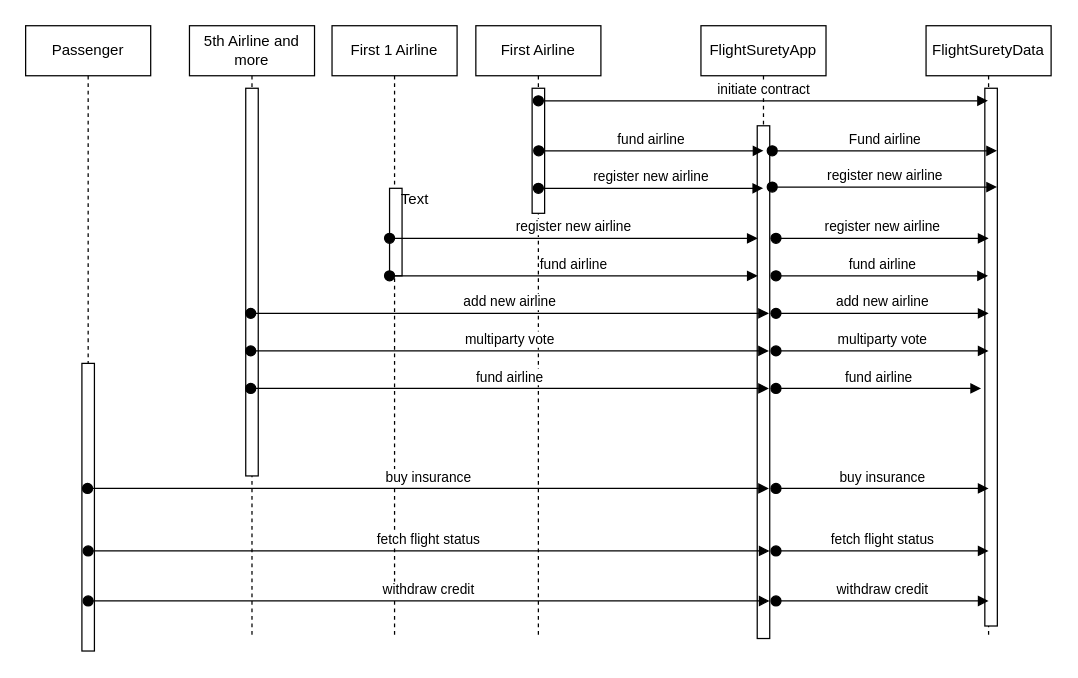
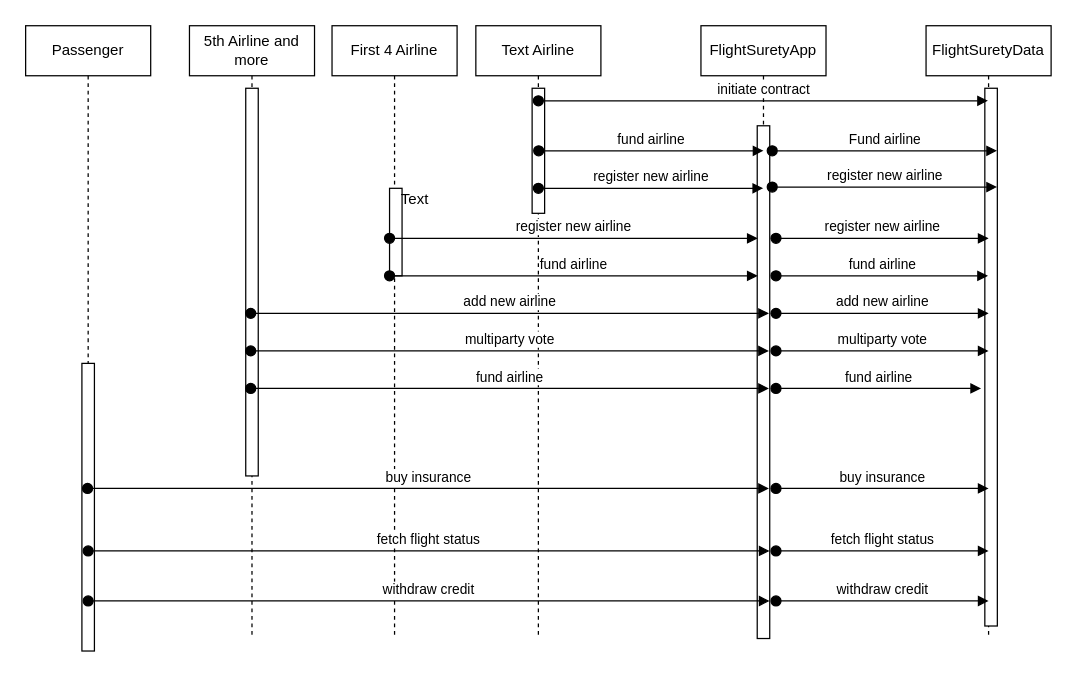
  <mxCell id="0" />
  <mxCell id="1" parent="0" />
  <mxCell id="2" value="FlightSuretyData" style="shape=umlLifeline;perimeter=lifelinePerimeter;whiteSpace=wrap;html=1;container=1;collapsible=0;recursiveResize=0;outlineConnect=0;" parent="1" vertex="1"><mxGeometry x="740" y="20" width="100" height="490" as="geometry" /></mxCell>
  <mxCell id="3" value="" style="html=1;points=[];perimeter=orthogonalPerimeter;" parent="1" vertex="1"><mxGeometry x="787" y="70" width="10" height="430" as="geometry" /></mxCell>
  <mxCell id="4" value="Passenger" style="shape=umlLifeline;perimeter=lifelinePerimeter;whiteSpace=wrap;html=1;container=1;collapsible=0;recursiveResize=0;outlineConnect=0;" parent="1" vertex="1"><mxGeometry x="20" y="20" width="100" height="490" as="geometry" /></mxCell>
  <mxCell id="5" value="" style="html=1;points=[];perimeter=orthogonalPerimeter;" parent="4" vertex="1"><mxGeometry x="45" y="270" width="10" height="230" as="geometry" /></mxCell>
  <mxCell id="6" value="5th Airline and more" style="shape=umlLifeline;perimeter=lifelinePerimeter;whiteSpace=wrap;html=1;container=1;collapsible=0;recursiveResize=0;outlineConnect=0;" parent="1" vertex="1"><mxGeometry x="151" y="20" width="100" height="490" as="geometry" /></mxCell>
  <mxCell id="7" value="" style="html=1;points=[];perimeter=orthogonalPerimeter;" parent="6" vertex="1"><mxGeometry x="45" y="50" width="10" height="310" as="geometry" /></mxCell>
- <mxCell id="8" value="First 1 Airline" style="shape=umlLifeline;perimeter=lifelinePerimeter;whiteSpace=wrap;html=1;container=1;collapsible=0;recursiveResize=0;outlineConnect=0;" vertex="1" parent="1"><mxGeometry x="265" y="20" width="100" height="490" as="geometry" /></mxCell>
+ <mxCell id="8" value="First 4 Airline" style="shape=umlLifeline;perimeter=lifelinePerimeter;whiteSpace=wrap;html=1;container=1;collapsible=0;recursiveResize=0;outlineConnect=0;" vertex="1" parent="1"><mxGeometry x="265" y="20" width="100" height="490" as="geometry" /></mxCell>
  <mxCell id="9" value="" style="html=1;points=[];perimeter=orthogonalPerimeter;" vertex="1" parent="8"><mxGeometry x="46" y="130" width="10" height="70" as="geometry" /></mxCell>
- <mxCell id="10" value="First Airline" style="shape=umlLifeline;perimeter=lifelinePerimeter;whiteSpace=wrap;html=1;container=1;collapsible=0;recursiveResize=0;outlineConnect=0;" parent="1" vertex="1"><mxGeometry x="380" y="20" width="100" height="490" as="geometry" /></mxCell>
+ <mxCell id="10" value="Text Airline" style="shape=umlLifeline;perimeter=lifelinePerimeter;whiteSpace=wrap;html=1;container=1;collapsible=0;recursiveResize=0;outlineConnect=0;" parent="1" vertex="1"><mxGeometry x="380" y="20" width="100" height="490" as="geometry" /></mxCell>
  <mxCell id="11" value="" style="html=1;points=[];perimeter=orthogonalPerimeter;" parent="10" vertex="1"><mxGeometry x="45" y="50" width="10" height="100" as="geometry" /></mxCell>
  <mxCell id="12" value="FlightSuretyApp" style="shape=umlLifeline;perimeter=lifelinePerimeter;whiteSpace=wrap;html=1;container=1;collapsible=0;recursiveResize=0;outlineConnect=0;" parent="1" vertex="1"><mxGeometry x="560" y="20" width="100" height="490" as="geometry" /></mxCell>
  <mxCell id="13" value="" style="html=1;points=[];perimeter=orthogonalPerimeter;" parent="12" vertex="1"><mxGeometry x="45" y="80" width="10" height="410" as="geometry" /></mxCell>
  <mxCell id="14" value="initiate contract" style="html=1;verticalAlign=bottom;startArrow=oval;startFill=1;endArrow=block;startSize=8;" edge="1" parent="1" target="2"><mxGeometry width="60" relative="1" as="geometry"><mxPoint x="430" y="80" as="sourcePoint" /><mxPoint x="500" y="80" as="targetPoint" /></mxGeometry></mxCell>
  <mxCell id="15" value="fund airline" style="html=1;verticalAlign=bottom;startArrow=oval;startFill=1;endArrow=block;startSize=8;" edge="1" parent="1"><mxGeometry width="60" relative="1" as="geometry"><mxPoint x="430.25" y="120" as="sourcePoint" /><mxPoint x="610" y="120" as="targetPoint" /></mxGeometry></mxCell>
  <mxCell id="16" value="register new airline" style="html=1;verticalAlign=bottom;startArrow=oval;startFill=1;endArrow=block;startSize=8;" edge="1" parent="1"><mxGeometry width="60" relative="1" as="geometry"><mxPoint x="430" y="150" as="sourcePoint" /><mxPoint x="609.75" y="150" as="targetPoint" /></mxGeometry></mxCell>
  <mxCell id="17" value="Fund airline" style="html=1;verticalAlign=bottom;startArrow=oval;startFill=1;endArrow=block;startSize=8;" edge="1" parent="1"><mxGeometry width="60" relative="1" as="geometry"><mxPoint x="617" y="120" as="sourcePoint" /><mxPoint x="796.75" y="120" as="targetPoint" /></mxGeometry></mxCell>
  <mxCell id="18" value="Text" style="text;html=1;align=center;verticalAlign=middle;resizable=0;points=[];autosize=1;" vertex="1" parent="1"><mxGeometry x="311" y="149" width="40" height="20" as="geometry" /></mxCell>
  <mxCell id="19" value="register new airline" style="html=1;verticalAlign=bottom;startArrow=oval;startFill=1;endArrow=block;startSize=8;" edge="1" parent="1"><mxGeometry width="60" relative="1" as="geometry"><mxPoint x="311" y="190" as="sourcePoint" /><mxPoint x="605.38" y="190" as="targetPoint" /></mxGeometry></mxCell>
  <mxCell id="20" value="add new airline" style="html=1;verticalAlign=bottom;startArrow=oval;startFill=1;endArrow=block;startSize=8;" edge="1" parent="1"><mxGeometry width="60" relative="1" as="geometry"><mxPoint x="200" y="250" as="sourcePoint" /><mxPoint x="614.38" y="250" as="targetPoint" /></mxGeometry></mxCell>
  <mxCell id="21" value="fund airline" style="html=1;verticalAlign=bottom;startArrow=oval;startFill=1;endArrow=block;startSize=8;" edge="1" parent="1"><mxGeometry width="60" relative="1" as="geometry"><mxPoint x="311" y="220" as="sourcePoint" /><mxPoint x="605.38" y="220" as="targetPoint" /></mxGeometry></mxCell>
  <mxCell id="22" value="multiparty vote" style="html=1;verticalAlign=bottom;startArrow=oval;startFill=1;endArrow=block;startSize=8;" edge="1" parent="1"><mxGeometry width="60" relative="1" as="geometry"><mxPoint x="200" y="280" as="sourcePoint" /><mxPoint x="614.38" y="280" as="targetPoint" /></mxGeometry></mxCell>
  <mxCell id="23" value="fund airline" style="html=1;verticalAlign=bottom;startArrow=oval;startFill=1;endArrow=block;startSize=8;" edge="1" parent="1"><mxGeometry width="60" relative="1" as="geometry"><mxPoint x="200" y="310" as="sourcePoint" /><mxPoint x="614.38" y="310" as="targetPoint" /></mxGeometry></mxCell>
  <mxCell id="24" value="buy insurance" style="html=1;verticalAlign=bottom;startArrow=oval;startFill=1;endArrow=block;startSize=8;" edge="1" parent="1" source="4"><mxGeometry width="60" relative="1" as="geometry"><mxPoint x="200" y="390" as="sourcePoint" /><mxPoint x="614.38" y="390" as="targetPoint" /></mxGeometry></mxCell>
  <mxCell id="25" value="fetch flight status" style="html=1;verticalAlign=bottom;startArrow=oval;startFill=1;endArrow=block;startSize=8;" edge="1" parent="1"><mxGeometry width="60" relative="1" as="geometry"><mxPoint x="70" y="440" as="sourcePoint" /><mxPoint x="614.88" y="440" as="targetPoint" /></mxGeometry></mxCell>
  <mxCell id="26" value="withdraw credit" style="html=1;verticalAlign=bottom;startArrow=oval;startFill=1;endArrow=block;startSize=8;" edge="1" parent="1"><mxGeometry width="60" relative="1" as="geometry"><mxPoint x="70" y="480" as="sourcePoint" /><mxPoint x="614.88" y="480" as="targetPoint" /></mxGeometry></mxCell>
  <mxCell id="27" value="register new airline" style="html=1;verticalAlign=bottom;startArrow=oval;startFill=1;endArrow=block;startSize=8;" edge="1" parent="1"><mxGeometry width="60" relative="1" as="geometry"><mxPoint x="617" y="149" as="sourcePoint" /><mxPoint x="796.75" y="149" as="targetPoint" /></mxGeometry></mxCell>
  <mxCell id="28" value="register new airline" style="html=1;verticalAlign=bottom;startArrow=oval;startFill=1;endArrow=block;startSize=8;" edge="1" parent="1"><mxGeometry width="60" relative="1" as="geometry"><mxPoint x="620" y="190" as="sourcePoint" /><mxPoint x="790" y="190" as="targetPoint" /></mxGeometry></mxCell>
  <mxCell id="29" value="fund airline" style="html=1;verticalAlign=bottom;startArrow=oval;startFill=1;endArrow=block;startSize=8;" edge="1" parent="1" target="2"><mxGeometry width="60" relative="1" as="geometry"><mxPoint x="620" y="220" as="sourcePoint" /><mxPoint x="914.38" y="220" as="targetPoint" /></mxGeometry></mxCell>
  <mxCell id="30" value="add new airline" style="html=1;verticalAlign=bottom;startArrow=oval;startFill=1;endArrow=block;startSize=8;" edge="1" parent="1"><mxGeometry width="60" relative="1" as="geometry"><mxPoint x="620" y="250" as="sourcePoint" /><mxPoint x="790" y="250" as="targetPoint" /></mxGeometry></mxCell>
  <mxCell id="31" value="multiparty vote" style="html=1;verticalAlign=bottom;startArrow=oval;startFill=1;endArrow=block;startSize=8;" edge="1" parent="1"><mxGeometry width="60" relative="1" as="geometry"><mxPoint x="620" y="280" as="sourcePoint" /><mxPoint x="790" y="280" as="targetPoint" /></mxGeometry></mxCell>
  <mxCell id="32" value="fund airline" style="html=1;verticalAlign=bottom;startArrow=oval;startFill=1;endArrow=block;startSize=8;" edge="1" parent="1"><mxGeometry width="60" relative="1" as="geometry"><mxPoint x="620" y="310" as="sourcePoint" /><mxPoint x="784" y="310" as="targetPoint" /></mxGeometry></mxCell>
  <mxCell id="33" value="buy insurance" style="html=1;verticalAlign=bottom;startArrow=oval;startFill=1;endArrow=block;startSize=8;" edge="1" parent="1"><mxGeometry width="60" relative="1" as="geometry"><mxPoint x="620" y="390" as="sourcePoint" /><mxPoint x="790" y="390" as="targetPoint" /></mxGeometry></mxCell>
  <mxCell id="34" value="fetch flight status" style="html=1;verticalAlign=bottom;startArrow=oval;startFill=1;endArrow=block;startSize=8;" edge="1" parent="1"><mxGeometry width="60" relative="1" as="geometry"><mxPoint x="620" y="440" as="sourcePoint" /><mxPoint x="790" y="440" as="targetPoint" /></mxGeometry></mxCell>
  <mxCell id="35" value="withdraw credit" style="html=1;verticalAlign=bottom;startArrow=oval;startFill=1;endArrow=block;startSize=8;" edge="1" parent="1"><mxGeometry width="60" relative="1" as="geometry"><mxPoint x="620" y="480" as="sourcePoint" /><mxPoint x="790" y="480" as="targetPoint" /></mxGeometry></mxCell>
